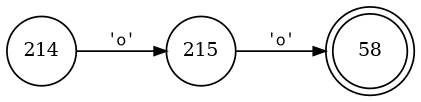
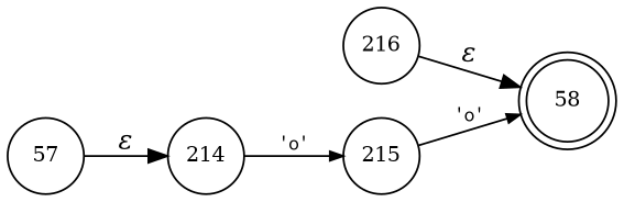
  digraph {
    rankdir=LR
    node [fixedsize=true fontsize=11 shape=circle peripheries=1]
    edge [fontname="Times-Italic"]
    n1 [label=58 shape=doublecircle width=.6 peripheries=""]
+   n2 [label=216 width=.55]
    n3 [label=214 width=.55]
    n4 [label=215 width=.55]
+   n5 [label=57 width=.55]
+   n2 -> n1 [label="&epsilon;"]
    n3 -> n4 [arrowhead=normal arrowsize=.7 fontname=Courier fontsize=11 label="'o'"]
    n4 -> n1 [arrowhead=normal arrowsize=.7 fontname=Courier fontsize=11 label="'o'"]
+   n5 -> n3 [label="&epsilon;"]
  }
